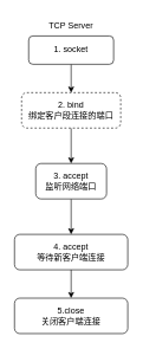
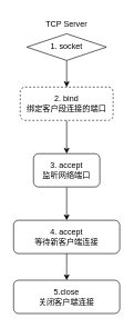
  <mxCell id="0" />
  <mxCell id="1" parent="0" />
  <mxCell id="2" style="edgeStyle=orthogonalEdgeStyle;rounded=0;orthogonalLoop=1;jettySize=auto;html=1;exitX=0.5;exitY=1;exitDx=0;exitDy=0;entryX=0.5;entryY=0;entryDx=0;entryDy=0;" edge="1" parent="1" source="3" target="6"><mxGeometry relative="1" as="geometry" /></mxCell>
- <mxCell id="3" value="1. socket" style="rounded=1;whiteSpace=wrap;html=1;fontSize=12;glass=0;strokeWidth=1;shadow=0;" parent="1" vertex="1"><mxGeometry x="40" y="50" width="120" height="40" as="geometry" /></mxCell>
+ <mxCell id="3" value="1. socket" style="rhombus;whiteSpace=wrap;html=1;fontSize=12;glass=0;strokeWidth=1;shadow=0;" parent="1" vertex="1"><mxGeometry x="40" y="50" width="120" height="40" as="geometry" /></mxCell>
  <mxCell id="4" value="TCP Server" style="text;html=1;strokeColor=none;fillColor=none;align=center;verticalAlign=middle;whiteSpace=wrap;rounded=0;" vertex="1" parent="1"><mxGeometry x="50" y="20" width="100" height="30" as="geometry" /></mxCell>
  <mxCell id="5" style="edgeStyle=orthogonalEdgeStyle;rounded=0;orthogonalLoop=1;jettySize=auto;html=1;exitX=0.5;exitY=1;exitDx=0;exitDy=0;entryX=0.5;entryY=0;entryDx=0;entryDy=0;" edge="1" parent="1" source="6" target="8"><mxGeometry relative="1" as="geometry" /></mxCell>
  <mxCell id="6" value="2. bind&lt;br&gt;绑定客户段连接的端口" style="rounded=1;whiteSpace=wrap;html=1;fontSize=12;glass=0;strokeWidth=1;shadow=0;dashed=1;" vertex="1" parent="1"><mxGeometry x="30" y="130" width="140" height="50" as="geometry" /></mxCell>
  <mxCell id="7" style="edgeStyle=orthogonalEdgeStyle;rounded=0;orthogonalLoop=1;jettySize=auto;html=1;exitX=0.5;exitY=1;exitDx=0;exitDy=0;entryX=0.5;entryY=0;entryDx=0;entryDy=0;" edge="1" parent="1" source="8" target="10"><mxGeometry relative="1" as="geometry" /></mxCell>
  <mxCell id="8" value="3. accept&lt;br&gt;监听网络端口" style="rounded=1;whiteSpace=wrap;html=1;" vertex="1" parent="1"><mxGeometry x="50" y="230" width="100" height="50" as="geometry" /></mxCell>
  <mxCell id="9" style="edgeStyle=orthogonalEdgeStyle;rounded=0;orthogonalLoop=1;jettySize=auto;html=1;exitX=0.5;exitY=1;exitDx=0;exitDy=0;entryX=0.5;entryY=0;entryDx=0;entryDy=0;" edge="1" parent="1" source="10" target="11"><mxGeometry relative="1" as="geometry" /></mxCell>
  <mxCell id="10" value="4. accept&lt;br&gt;等待新客户端连接" style="rounded=1;whiteSpace=wrap;html=1;" vertex="1" parent="1"><mxGeometry x="20" y="330" width="160" height="50" as="geometry" /></mxCell>
  <mxCell id="11" value="5.close&lt;br&gt;关闭客户端连接" style="rounded=1;whiteSpace=wrap;html=1;" vertex="1" parent="1"><mxGeometry x="20" y="420" width="160" height="50" as="geometry" /></mxCell>
